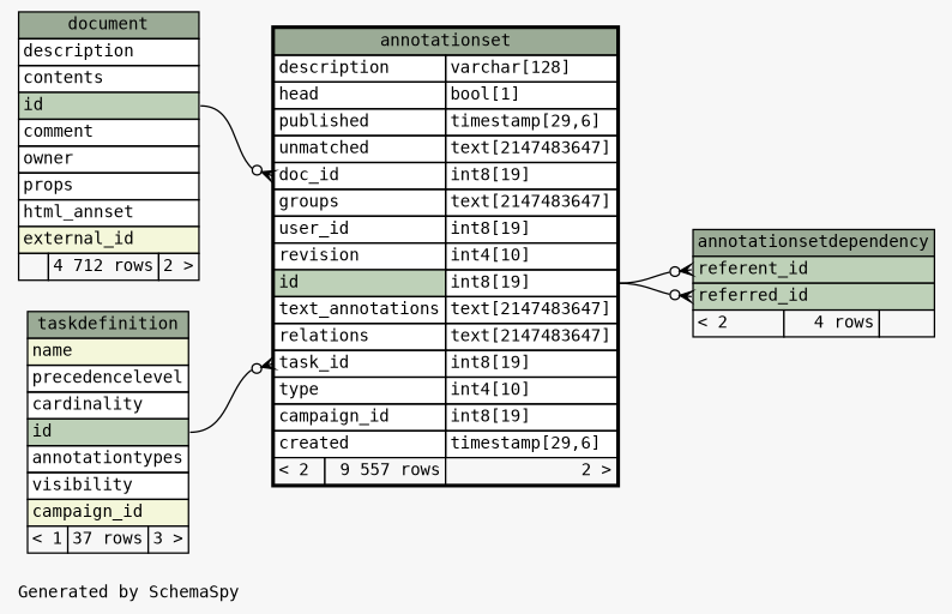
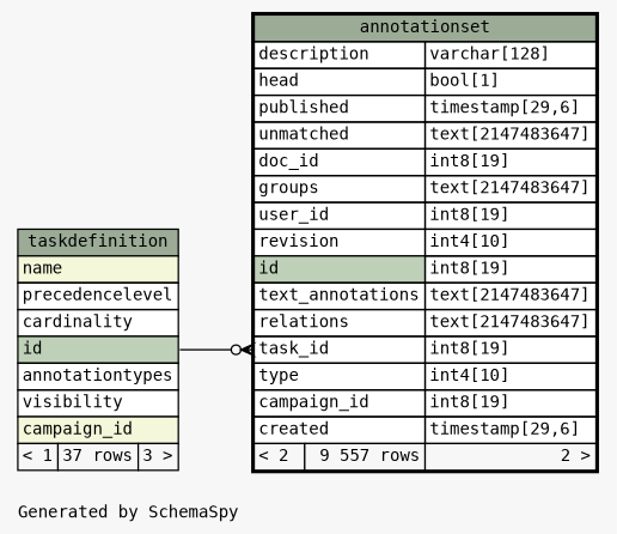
  digraph {
    bgcolor="#f7f7f7"
    fontname="DejaVu Sans Mono"
    fontsize=11
    label="\nGenerated by SchemaSpy"
    labeljust=l
    nodesep=0.18
    rankdir=RL
    ranksep=0.46
    node [fontname="DejaVu Sans Mono" fontsize=11 shape=plaintext]
    edge [arrowhead=none arrowsize=0.8 arrowtail=crowodot dir=back fontname="DejaVu Sans Mono" headport="id:e"]
    n1 [label=<     <TABLE BORDER="2" CELLBORDER="1" CELLSPACING="0" BGCOLOR="#ffffff">       <TR><TD COLSPAN="3" BGCOLOR="#9bab96" ALIGN="CENTER">annotationset</TD></TR>       <TR><TD PORT="description" COLSPAN="2" ALIGN="LEFT">description</TD><TD PORT="description.type" ALIGN="LEFT">varchar[128]</TD></TR>       <TR><TD PORT="head" COLSPAN="2" ALIGN="LEFT">head</TD><TD PORT="head.type" ALIGN="LEFT">bool[1]</TD></TR>       <TR><TD PORT="published" COLSPAN="2" ALIGN="LEFT">published</TD><TD PORT="published.type" ALIGN="LEFT">timestamp[29,6]</TD></TR>       <TR><TD PORT="unmatched" COLSPAN="2" ALIGN="LEFT">unmatched</TD><TD PORT="unmatched.type" ALIGN="LEFT">text[2147483647]</TD></TR>       <TR><TD PORT="doc_id" COLSPAN="2" ALIGN="LEFT">doc_id</TD><TD PORT="doc_id.type" ALIGN="LEFT">int8[19]</TD></TR>       <TR><TD PORT="groups" COLSPAN="2" ALIGN="LEFT">groups</TD><TD PORT="groups.type" ALIGN="LEFT">text[2147483647]</TD></TR>       <TR><TD PORT="user_id" COLSPAN="2" ALIGN="LEFT">user_id</TD><TD PORT="user_id.type" ALIGN="LEFT">int8[19]</TD></TR>       <TR><TD PORT="revision" COLSPAN="2" ALIGN="LEFT">revision</TD><TD PORT="revision.type" ALIGN="LEFT">int4[10]</TD></TR>       <TR><TD PORT="id" COLSPAN="2" BGCOLOR="#bed1b8" ALIGN="LEFT">id</TD><TD PORT="id.type" ALIGN="LEFT">int8[19]</TD></TR>       <TR><TD PORT="text_annotations" COLSPAN="2" ALIGN="LEFT">text_annotations</TD><TD PORT="text_annotations.type" ALIGN="LEFT">text[2147483647]</TD></TR>       <TR><TD PORT="relations" COLSPAN="2" ALIGN="LEFT">relations</TD><TD PORT="relations.type" ALIGN="LEFT">text[2147483647]</TD></TR>       <TR><TD PORT="task_id" COLSPAN="2" ALIGN="LEFT">task_id</TD><TD PORT="task_id.type" ALIGN="LEFT">int8[19]</TD></TR>       <TR><TD PORT="type" COLSPAN="2" ALIGN="LEFT">type</TD><TD PORT="type.type" ALIGN="LEFT">int4[10]</TD></TR>       <TR><TD PORT="campaign_id" COLSPAN="2" ALIGN="LEFT">campaign_id</TD><TD PORT="campaign_id.type" ALIGN="LEFT">int8[19]</TD></TR>       <TR><TD PORT="created" COLSPAN="2" ALIGN="LEFT">created</TD><TD PORT="created.type" ALIGN="LEFT">timestamp[29,6]</TD></TR>       <TR><TD ALIGN="LEFT" BGCOLOR="#f7f7f7">&lt; 2</TD><TD ALIGN="RIGHT" BGCOLOR="#f7f7f7">9 557 rows</TD><TD ALIGN="RIGHT" BGCOLOR="#f7f7f7">2 &gt;</TD></TR>     </TABLE>>]
-   n2 [label=<     <TABLE BORDER="0" CELLBORDER="1" CELLSPACING="0" BGCOLOR="#ffffff">       <TR><TD COLSPAN="3" BGCOLOR="#9bab96" ALIGN="CENTER">document</TD></TR>       <TR><TD PORT="description" COLSPAN="3" ALIGN="LEFT">description</TD></TR>       <TR><TD PORT="contents" COLSPAN="3" ALIGN="LEFT">contents</TD></TR>       <TR><TD PORT="id" COLSPAN="3" BGCOLOR="#bed1b8" ALIGN="LEFT">id</TD></TR>       <TR><TD PORT="comment" COLSPAN="3" ALIGN="LEFT">comment</TD></TR>       <TR><TD PORT="owner" COLSPAN="3" ALIGN="LEFT">owner</TD></TR>       <TR><TD PORT="props" COLSPAN="3" ALIGN="LEFT">props</TD></TR>       <TR><TD PORT="html_annset" COLSPAN="3" ALIGN="LEFT">html_annset</TD></TR>       <TR><TD PORT="external_id" COLSPAN="3" BGCOLOR="#f4f7da" ALIGN="LEFT">external_id</TD></TR>       <TR><TD ALIGN="LEFT" BGCOLOR="#f7f7f7">  </TD><TD ALIGN="RIGHT" BGCOLOR="#f7f7f7">4 712 rows</TD><TD ALIGN="RIGHT" BGCOLOR="#f7f7f7">2 &gt;</TD></TR>     </TABLE>>]
    n3 [label=<     <TABLE BORDER="0" CELLBORDER="1" CELLSPACING="0" BGCOLOR="#ffffff">       <TR><TD COLSPAN="3" BGCOLOR="#9bab96" ALIGN="CENTER">taskdefinition</TD></TR>       <TR><TD PORT="name" COLSPAN="3" BGCOLOR="#f4f7da" ALIGN="LEFT">name</TD></TR>       <TR><TD PORT="precedencelevel" COLSPAN="3" ALIGN="LEFT">precedencelevel</TD></TR>       <TR><TD PORT="cardinality" COLSPAN="3" ALIGN="LEFT">cardinality</TD></TR>       <TR><TD PORT="id" COLSPAN="3" BGCOLOR="#bed1b8" ALIGN="LEFT">id</TD></TR>       <TR><TD PORT="annotationtypes" COLSPAN="3" ALIGN="LEFT">annotationtypes</TD></TR>       <TR><TD PORT="visibility" COLSPAN="3" ALIGN="LEFT">visibility</TD></TR>       <TR><TD PORT="campaign_id" COLSPAN="3" BGCOLOR="#f4f7da" ALIGN="LEFT">campaign_id</TD></TR>       <TR><TD ALIGN="LEFT" BGCOLOR="#f7f7f7">&lt; 1</TD><TD ALIGN="RIGHT" BGCOLOR="#f7f7f7">37 rows</TD><TD ALIGN="RIGHT" BGCOLOR="#f7f7f7">3 &gt;</TD></TR>     </TABLE>>]
-   n4 [label=<     <TABLE BORDER="0" CELLBORDER="1" CELLSPACING="0" BGCOLOR="#ffffff">       <TR><TD COLSPAN="3" BGCOLOR="#9bab96" ALIGN="CENTER">annotationsetdependency</TD></TR>       <TR><TD PORT="referent_id" COLSPAN="3" BGCOLOR="#bed1b8" ALIGN="LEFT">referent_id</TD></TR>       <TR><TD PORT="referred_id" COLSPAN="3" BGCOLOR="#bed1b8" ALIGN="LEFT">referred_id</TD></TR>       <TR><TD ALIGN="LEFT" BGCOLOR="#f7f7f7">&lt; 2</TD><TD ALIGN="RIGHT" BGCOLOR="#f7f7f7">4 rows</TD><TD ALIGN="RIGHT" BGCOLOR="#f7f7f7">  </TD></TR>     </TABLE>>]
-   n1 -> n2 [tailport="doc_id:w"]
    n1 -> n3 [tailport="task_id:w"]
-   n4 -> n1 [headport="id.type:e" tailport="referent_id:w"]
-   n4 -> n1 [headport="id.type:e" tailport="referred_id:w"]
  }
